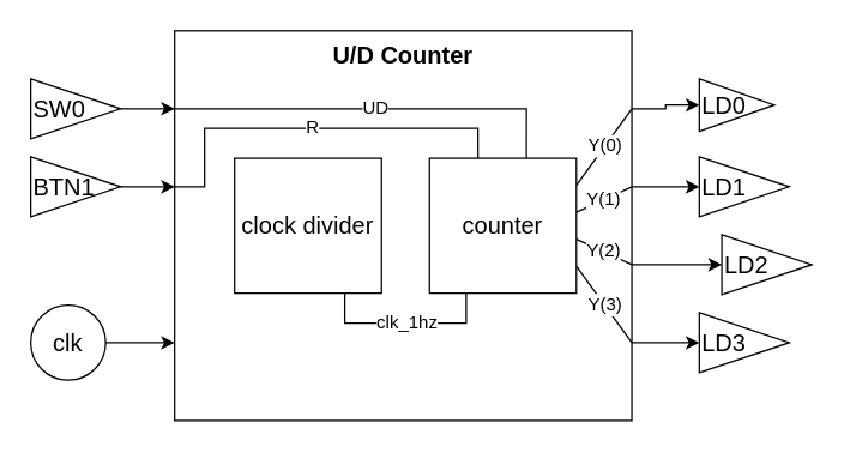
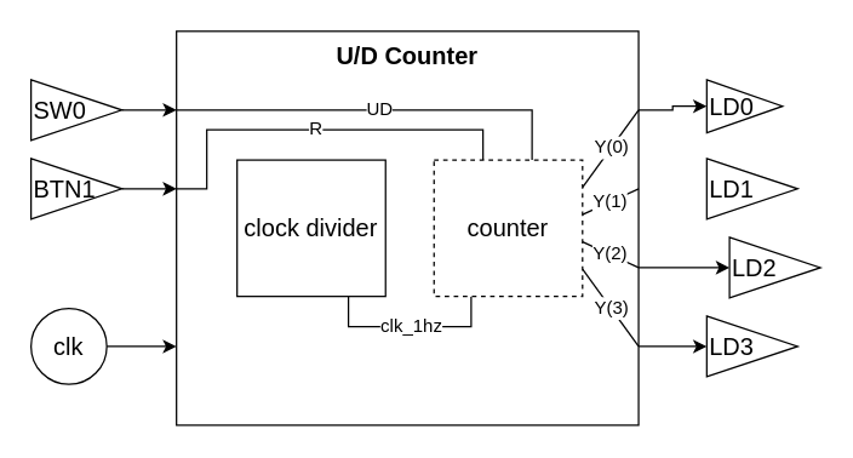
  <mxCell id="0" />
  <mxCell id="1" parent="0" />
  <mxCell id="2" value="R" style="edgeStyle=orthogonalEdgeStyle;rounded=0;orthogonalLoop=1;jettySize=auto;html=1;exitX=0;exitY=0.4;exitDx=0;exitDy=0;entryX=0.33;entryY=0;entryDx=0;entryDy=0;endArrow=none;endFill=0;fontSize=12;" parent="1" source="3" target="15" edge="1"><mxGeometry relative="1" as="geometry"><Array as="points"><mxPoint x="136" y="124" /><mxPoint x="136" y="85" /><mxPoint x="318" y="85" /></Array></mxGeometry></mxCell>
  <mxCell id="3" value="U/D Counter" style="rounded=0;whiteSpace=wrap;html=1;labelPosition=center;verticalLabelPosition=middle;align=center;verticalAlign=top;fontSize=16;fontStyle=1;labelBackgroundColor=none;fillColor=none;points=[[0,0.2],[0,0.4],[0,0.6],[0,0.8],[1,0.2],[1,0.4],[1,0.6],[1,0.8]]" parent="1" vertex="1"><mxGeometry x="116" y="20" width="305" height="260" as="geometry" /></mxCell>
  <mxCell id="4" style="edgeStyle=orthogonalEdgeStyle;rounded=0;orthogonalLoop=1;jettySize=auto;html=1;exitX=1;exitY=0.2;exitDx=0;exitDy=0;entryX=0;entryY=0.5;entryDx=0;entryDy=0;endArrow=classic;endFill=1;fontSize=12;" parent="1" source="3" target="22" edge="1"><mxGeometry relative="1" as="geometry" /></mxCell>
- <mxCell id="5" style="edgeStyle=orthogonalEdgeStyle;rounded=0;orthogonalLoop=1;jettySize=auto;html=1;exitX=1;exitY=0.4;exitDx=0;exitDy=0;entryX=0;entryY=0.5;entryDx=0;entryDy=0;endArrow=classic;endFill=1;fontSize=12;" parent="1" source="3" target="23" edge="1"><mxGeometry relative="1" as="geometry" /></mxCell>
  <mxCell id="6" style="edgeStyle=orthogonalEdgeStyle;rounded=0;orthogonalLoop=1;jettySize=auto;html=1;exitX=1;exitY=0.6;exitDx=0;exitDy=0;entryX=0;entryY=0.5;entryDx=0;entryDy=0;endArrow=classic;endFill=1;fontSize=12;" parent="1" source="3" target="24" edge="1"><mxGeometry relative="1" as="geometry" /></mxCell>
  <mxCell id="7" style="edgeStyle=orthogonalEdgeStyle;rounded=0;orthogonalLoop=1;jettySize=auto;html=1;exitX=1;exitY=0.8;exitDx=0;exitDy=0;entryX=0;entryY=0.5;entryDx=0;entryDy=0;endArrow=classic;endFill=1;fontSize=12;" parent="1" source="3" target="25" edge="1"><mxGeometry relative="1" as="geometry" /></mxCell>
  <mxCell id="8" value="UD" style="edgeStyle=orthogonalEdgeStyle;rounded=0;orthogonalLoop=1;jettySize=auto;html=1;exitX=0;exitY=0.2;exitDx=0;exitDy=0;entryX=0.66;entryY=0;entryDx=0;entryDy=0;endArrow=none;endFill=0;fontSize=12;" parent="1" source="3" target="15" edge="1"><mxGeometry relative="1" as="geometry" /></mxCell>
  <mxCell id="9" value="clk_1hz" style="edgeStyle=orthogonalEdgeStyle;rounded=0;orthogonalLoop=1;jettySize=auto;html=1;exitX=0.75;exitY=1;exitDx=0;exitDy=0;entryX=0.25;entryY=1;entryDx=0;entryDy=0;endArrow=none;endFill=0;fontSize=12;labelPosition=center;verticalLabelPosition=middle;align=center;verticalAlign=middle;" parent="1" source="10" target="15" edge="1"><mxGeometry relative="1" as="geometry"><Array as="points"><mxPoint x="230" y="215" /><mxPoint x="311" y="215" /></Array></mxGeometry></mxCell>
  <mxCell id="10" value="clock divider" style="rounded=0;whiteSpace=wrap;html=1;labelBackgroundColor=none;fontSize=16;" parent="1" vertex="1"><mxGeometry x="156" y="105" width="98" height="90" as="geometry" /></mxCell>
  <mxCell id="11" value="Y(0)" style="rounded=0;orthogonalLoop=1;jettySize=auto;html=1;exitX=1;exitY=0.2;exitDx=0;exitDy=0;entryX=1;entryY=0.2;entryDx=0;entryDy=0;endArrow=none;endFill=0;fontSize=12;" parent="1" source="15" target="3" edge="1"><mxGeometry relative="1" as="geometry" /></mxCell>
  <mxCell id="12" value="Y(1)" style="edgeStyle=none;rounded=0;orthogonalLoop=1;jettySize=auto;html=1;exitX=1;exitY=0.4;exitDx=0;exitDy=0;entryX=1;entryY=0.4;entryDx=0;entryDy=0;endArrow=none;endFill=0;fontSize=12;" parent="1" source="15" target="3" edge="1"><mxGeometry relative="1" as="geometry" /></mxCell>
  <mxCell id="13" value="Y(2)" style="edgeStyle=none;rounded=0;orthogonalLoop=1;jettySize=auto;html=1;exitX=1;exitY=0.6;exitDx=0;exitDy=0;entryX=1;entryY=0.6;entryDx=0;entryDy=0;endArrow=none;endFill=0;fontSize=12;" parent="1" source="15" target="3" edge="1"><mxGeometry relative="1" as="geometry" /></mxCell>
  <mxCell id="14" value="Y(3)" style="edgeStyle=none;rounded=0;orthogonalLoop=1;jettySize=auto;html=1;exitX=1;exitY=0.8;exitDx=0;exitDy=0;entryX=1;entryY=0.8;entryDx=0;entryDy=0;endArrow=none;endFill=0;fontSize=12;" parent="1" source="15" target="3" edge="1"><mxGeometry relative="1" as="geometry" /></mxCell>
- <mxCell id="15" value="counter" style="rounded=0;whiteSpace=wrap;html=1;labelBackgroundColor=none;fontSize=16;points=[[1,0.2],[1,0.4],[1,0.6],[1,0.8],[0.33,0],[0.66,0]]" parent="1" vertex="1"><mxGeometry x="286" y="105" width="98" height="90" as="geometry" /></mxCell>
+ <mxCell id="15" value="counter" style="rounded=0;whiteSpace=wrap;html=1;labelBackgroundColor=none;fontSize=16;points=[[1,0.2],[1,0.4],[1,0.6],[1,0.8],[0.33,0],[0.66,0]];dashed=1;" parent="1" vertex="1"><mxGeometry x="286" y="105" width="98" height="90" as="geometry" /></mxCell>
  <mxCell id="16" style="edgeStyle=orthogonalEdgeStyle;rounded=0;orthogonalLoop=1;jettySize=auto;html=1;exitX=1;exitY=0.5;exitDx=0;exitDy=0;fontSize=16;entryX=0;entryY=0.2;entryDx=0;entryDy=0;" parent="1" source="17" target="3" edge="1"><mxGeometry relative="1" as="geometry"><mxPoint x="96" y="115" as="targetPoint" /></mxGeometry></mxCell>
  <mxCell id="17" value="SW0" style="triangle;whiteSpace=wrap;html=1;labelBackgroundColor=none;fontSize=16;verticalAlign=middle;align=left;" parent="1" vertex="1"><mxGeometry x="20" y="52" width="60" height="40" as="geometry" /></mxCell>
  <mxCell id="18" style="edgeStyle=orthogonalEdgeStyle;rounded=0;orthogonalLoop=1;jettySize=auto;html=1;exitX=1;exitY=0.5;exitDx=0;exitDy=0;fontSize=16;entryX=0;entryY=0.4;entryDx=0;entryDy=0;" parent="1" source="19" target="3" edge="1"><mxGeometry relative="1" as="geometry"><mxPoint x="76" y="155" as="targetPoint" /></mxGeometry></mxCell>
  <mxCell id="19" value="BTN1" style="triangle;whiteSpace=wrap;html=1;labelBackgroundColor=none;fontSize=16;verticalAlign=middle;align=left;" parent="1" vertex="1"><mxGeometry x="20" y="104" width="60" height="40" as="geometry" /></mxCell>
  <mxCell id="20" style="edgeStyle=orthogonalEdgeStyle;rounded=0;orthogonalLoop=1;jettySize=auto;html=1;exitX=1;exitY=0.5;exitDx=0;exitDy=0;fontSize=16;entryX=0;entryY=0.8;entryDx=0;entryDy=0;" parent="1" source="21" target="3" edge="1"><mxGeometry relative="1" as="geometry"><mxPoint x="76" y="215" as="targetPoint" /></mxGeometry></mxCell>
  <mxCell id="21" value="clk" style="ellipse;whiteSpace=wrap;html=1;aspect=fixed;labelBackgroundColor=none;fontSize=16;align=center;" parent="1" vertex="1"><mxGeometry x="20" y="203" width="50" height="50" as="geometry" /></mxCell>
  <mxCell id="22" value="LD0" style="triangle;whiteSpace=wrap;html=1;labelBackgroundColor=none;fontSize=16;verticalAlign=middle;align=left;" parent="1" vertex="1"><mxGeometry x="466" y="52" width="50" height="35" as="geometry" /></mxCell>
  <mxCell id="23" value="LD1" style="triangle;whiteSpace=wrap;html=1;labelBackgroundColor=none;fontSize=16;verticalAlign=middle;align=left;" parent="1" vertex="1"><mxGeometry x="466" y="104" width="60" height="40" as="geometry" /></mxCell>
  <mxCell id="24" value="LD2" style="triangle;whiteSpace=wrap;html=1;labelBackgroundColor=none;fontSize=16;verticalAlign=middle;align=left;" parent="1" vertex="1"><mxGeometry x="481" y="156" width="60" height="40" as="geometry" /></mxCell>
  <mxCell id="25" value="LD3" style="triangle;whiteSpace=wrap;html=1;labelBackgroundColor=none;fontSize=16;verticalAlign=middle;align=left;" parent="1" vertex="1"><mxGeometry x="466" y="208" width="60" height="40" as="geometry" /></mxCell>
